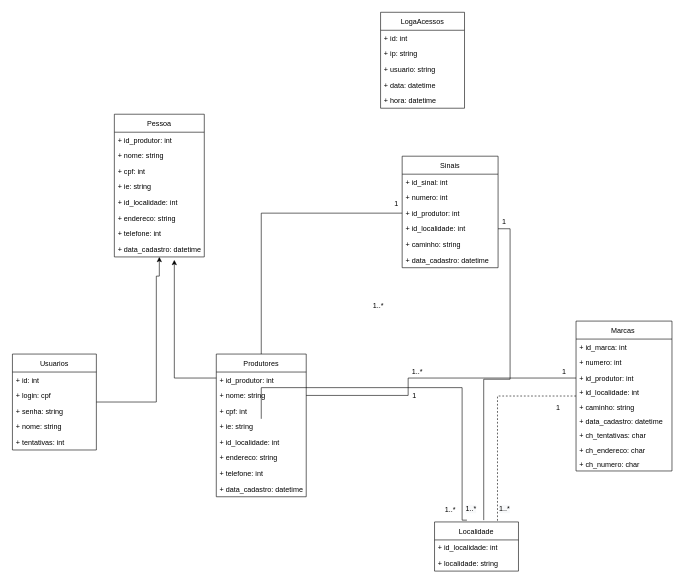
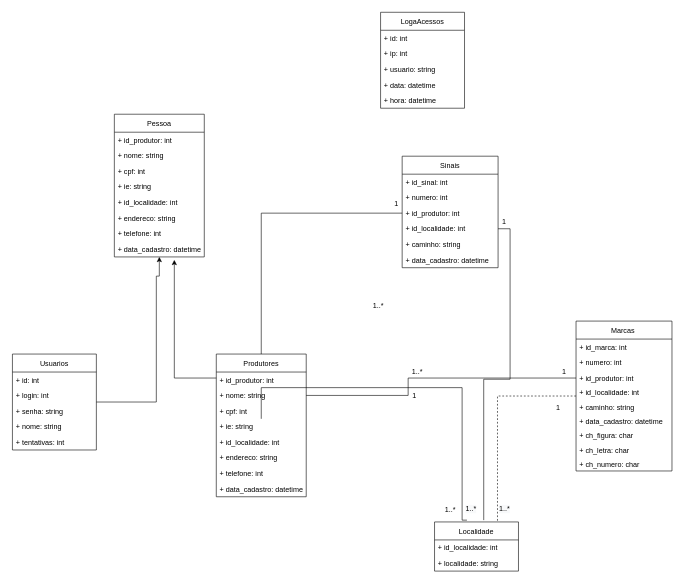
  <mxCell id="0" />
  <mxCell id="1" parent="0" />
  <mxCell id="2" value="Sinais" style="swimlane;fontStyle=0;childLayout=stackLayout;horizontal=1;startSize=30;fillColor=none;horizontalStack=0;resizeParent=1;resizeParentMax=0;resizeLast=0;collapsible=1;marginBottom=0;" parent="1" vertex="1"><mxGeometry x="670" y="260" width="160" height="186" as="geometry" /></mxCell>
  <mxCell id="3" value="+ id_sinal: int" style="text;strokeColor=none;fillColor=none;align=left;verticalAlign=top;spacingLeft=4;spacingRight=4;overflow=hidden;rotatable=0;points=[[0,0.5],[1,0.5]];portConstraint=eastwest;" parent="2" vertex="1"><mxGeometry y="30" width="160" height="26" as="geometry" /></mxCell>
  <mxCell id="4" value="+ numero: int" style="text;strokeColor=none;fillColor=none;align=left;verticalAlign=top;spacingLeft=4;spacingRight=4;overflow=hidden;rotatable=0;points=[[0,0.5],[1,0.5]];portConstraint=eastwest;" parent="2" vertex="1"><mxGeometry y="56" width="160" height="26" as="geometry" /></mxCell>
  <mxCell id="5" value="+ id_produtor: int" style="text;strokeColor=none;fillColor=none;align=left;verticalAlign=top;spacingLeft=4;spacingRight=4;overflow=hidden;rotatable=0;points=[[0,0.5],[1,0.5]];portConstraint=eastwest;" parent="2" vertex="1"><mxGeometry y="82" width="160" height="26" as="geometry" /></mxCell>
  <mxCell id="6" value="+ id_localidade: int" style="text;strokeColor=none;fillColor=none;align=left;verticalAlign=top;spacingLeft=4;spacingRight=4;overflow=hidden;rotatable=0;points=[[0,0.5],[1,0.5]];portConstraint=eastwest;" parent="2" vertex="1"><mxGeometry y="108" width="160" height="26" as="geometry" /></mxCell>
  <mxCell id="7" value="+ caminho: string" style="text;strokeColor=none;fillColor=none;align=left;verticalAlign=top;spacingLeft=4;spacingRight=4;overflow=hidden;rotatable=0;points=[[0,0.5],[1,0.5]];portConstraint=eastwest;" parent="2" vertex="1"><mxGeometry y="134" width="160" height="26" as="geometry" /></mxCell>
  <mxCell id="8" value="+ data_cadastro: datetime" style="text;strokeColor=none;fillColor=none;align=left;verticalAlign=top;spacingLeft=4;spacingRight=4;overflow=hidden;rotatable=0;points=[[0,0.5],[1,0.5]];portConstraint=eastwest;" parent="2" vertex="1"><mxGeometry y="160" width="160" height="26" as="geometry" /></mxCell>
  <mxCell id="9" style="edgeStyle=orthogonalEdgeStyle;rounded=0;orthogonalLoop=1;jettySize=auto;html=1;entryX=0.75;entryY=0;entryDx=0;entryDy=0;endArrow=none;endFill=0;dashed=1;" parent="1" source="11" target="38" edge="1"><mxGeometry relative="1" as="geometry" /></mxCell>
  <mxCell id="10" style="edgeStyle=orthogonalEdgeStyle;rounded=0;orthogonalLoop=1;jettySize=auto;html=1;entryX=1;entryY=0.5;entryDx=0;entryDy=0;endArrow=none;endFill=0;" parent="1" source="11" target="24" edge="1"><mxGeometry relative="1" as="geometry"><Array as="points"><mxPoint x="680" y="630" /></Array></mxGeometry></mxCell>
  <mxCell id="11" value="Marcas " style="swimlane;fontStyle=0;childLayout=stackLayout;horizontal=1;startSize=30;fillColor=none;horizontalStack=0;resizeParent=1;resizeParentMax=0;resizeLast=0;collapsible=1;marginBottom=0;" parent="1" vertex="1"><mxGeometry x="960" y="535" width="160" height="250" as="geometry"><mxRectangle x="610" y="600" width="80" height="30" as="alternateBounds" /></mxGeometry></mxCell>
  <mxCell id="12" value="+ id_marca: int" style="text;strokeColor=none;fillColor=none;align=left;verticalAlign=top;spacingLeft=4;spacingRight=4;overflow=hidden;rotatable=0;points=[[0,0.5],[1,0.5]];portConstraint=eastwest;" parent="11" vertex="1"><mxGeometry y="30" width="160" height="26" as="geometry" /></mxCell>
  <mxCell id="13" value="+ numero: int" style="text;strokeColor=none;fillColor=none;align=left;verticalAlign=top;spacingLeft=4;spacingRight=4;overflow=hidden;rotatable=0;points=[[0,0.5],[1,0.5]];portConstraint=eastwest;" parent="11" vertex="1"><mxGeometry y="56" width="160" height="26" as="geometry" /></mxCell>
  <mxCell id="14" value="+ id_produtor: int&#10;" style="text;strokeColor=none;fillColor=none;align=left;verticalAlign=top;spacingLeft=4;spacingRight=4;overflow=hidden;rotatable=0;points=[[0,0.5],[1,0.5]];portConstraint=eastwest;" parent="11" vertex="1"><mxGeometry y="82" width="160" height="24" as="geometry" /></mxCell>
  <mxCell id="15" value="+ id_localidade: int&#10;" style="text;strokeColor=none;fillColor=none;align=left;verticalAlign=top;spacingLeft=4;spacingRight=4;overflow=hidden;rotatable=0;points=[[0,0.5],[1,0.5]];portConstraint=eastwest;" parent="11" vertex="1"><mxGeometry y="106" width="160" height="24" as="geometry" /></mxCell>
  <mxCell id="16" value="+ caminho: string&#10;" style="text;strokeColor=none;fillColor=none;align=left;verticalAlign=top;spacingLeft=4;spacingRight=4;overflow=hidden;rotatable=0;points=[[0,0.5],[1,0.5]];portConstraint=eastwest;" parent="11" vertex="1"><mxGeometry y="130" width="160" height="24" as="geometry" /></mxCell>
  <mxCell id="17" value="+ data_cadastro: datetime&#10;" style="text;strokeColor=none;fillColor=none;align=left;verticalAlign=top;spacingLeft=4;spacingRight=4;overflow=hidden;rotatable=0;points=[[0,0.5],[1,0.5]];portConstraint=eastwest;" parent="11" vertex="1"><mxGeometry y="154" width="160" height="24" as="geometry" /></mxCell>
- <mxCell id="18" value="+ ch_tentativas: char&#10;" style="text;strokeColor=none;fillColor=none;align=left;verticalAlign=top;spacingLeft=4;spacingRight=4;overflow=hidden;rotatable=0;points=[[0,0.5],[1,0.5]];portConstraint=eastwest;" parent="11" vertex="1"><mxGeometry y="178" width="160" height="24" as="geometry" /></mxCell>
- <mxCell id="19" value="+ ch_endereco: char&#10;" style="text;strokeColor=none;fillColor=none;align=left;verticalAlign=top;spacingLeft=4;spacingRight=4;overflow=hidden;rotatable=0;points=[[0,0.5],[1,0.5]];portConstraint=eastwest;" parent="11" vertex="1"><mxGeometry y="202" width="160" height="24" as="geometry" /></mxCell>
+ <mxCell id="18" value="+ ch_figura: char&#10;" style="text;strokeColor=none;fillColor=none;align=left;verticalAlign=top;spacingLeft=4;spacingRight=4;overflow=hidden;rotatable=0;points=[[0,0.5],[1,0.5]];portConstraint=eastwest;" parent="11" vertex="1"><mxGeometry y="178" width="160" height="24" as="geometry" /></mxCell>
+ <mxCell id="19" value="+ ch_letra: char&#10;" style="text;strokeColor=none;fillColor=none;align=left;verticalAlign=top;spacingLeft=4;spacingRight=4;overflow=hidden;rotatable=0;points=[[0,0.5],[1,0.5]];portConstraint=eastwest;" parent="11" vertex="1"><mxGeometry y="202" width="160" height="24" as="geometry" /></mxCell>
  <mxCell id="20" value="+ ch_numero: char&#10;" style="text;strokeColor=none;fillColor=none;align=left;verticalAlign=top;spacingLeft=4;spacingRight=4;overflow=hidden;rotatable=0;points=[[0,0.5],[1,0.5]];portConstraint=eastwest;" parent="11" vertex="1"><mxGeometry y="226" width="160" height="24" as="geometry" /></mxCell>
  <mxCell id="21" style="edgeStyle=orthogonalEdgeStyle;rounded=0;orthogonalLoop=1;jettySize=auto;html=1;" edge="1" parent="1" source="22"><mxGeometry relative="1" as="geometry"><mxPoint x="290" y="433" as="targetPoint" /><Array as="points"><mxPoint x="290" y="630" /><mxPoint x="290" y="433" /></Array></mxGeometry></mxCell>
  <mxCell id="22" value="Produtores" style="swimlane;fontStyle=0;childLayout=stackLayout;horizontal=1;startSize=30;fillColor=none;horizontalStack=0;resizeParent=1;resizeParentMax=0;resizeLast=0;collapsible=1;marginBottom=0;" parent="1" vertex="1"><mxGeometry x="360" y="590" width="150" height="238" as="geometry" /></mxCell>
  <mxCell id="23" value="+ id_produtor: int" style="text;strokeColor=none;fillColor=none;align=left;verticalAlign=top;spacingLeft=4;spacingRight=4;overflow=hidden;rotatable=0;points=[[0,0.5],[1,0.5]];portConstraint=eastwest;" parent="22" vertex="1"><mxGeometry y="30" width="150" height="26" as="geometry" /></mxCell>
  <mxCell id="24" value="+ nome: string" style="text;strokeColor=none;fillColor=none;align=left;verticalAlign=top;spacingLeft=4;spacingRight=4;overflow=hidden;rotatable=0;points=[[0,0.5],[1,0.5]];portConstraint=eastwest;" parent="22" vertex="1"><mxGeometry y="56" width="150" height="26" as="geometry" /></mxCell>
  <mxCell id="25" value="+ cpf: int" style="text;strokeColor=none;fillColor=none;align=left;verticalAlign=top;spacingLeft=4;spacingRight=4;overflow=hidden;rotatable=0;points=[[0,0.5],[1,0.5]];portConstraint=eastwest;" parent="22" vertex="1"><mxGeometry y="82" width="150" height="26" as="geometry" /></mxCell>
  <mxCell id="26" value="+ ie: string" style="text;strokeColor=none;fillColor=none;align=left;verticalAlign=top;spacingLeft=4;spacingRight=4;overflow=hidden;rotatable=0;points=[[0,0.5],[1,0.5]];portConstraint=eastwest;" parent="22" vertex="1"><mxGeometry y="108" width="150" height="26" as="geometry" /></mxCell>
  <mxCell id="27" value="+ id_localidade: int" style="text;strokeColor=none;fillColor=none;align=left;verticalAlign=top;spacingLeft=4;spacingRight=4;overflow=hidden;rotatable=0;points=[[0,0.5],[1,0.5]];portConstraint=eastwest;" parent="22" vertex="1"><mxGeometry y="134" width="150" height="26" as="geometry" /></mxCell>
  <mxCell id="28" value="+ endereco: string" style="text;strokeColor=none;fillColor=none;align=left;verticalAlign=top;spacingLeft=4;spacingRight=4;overflow=hidden;rotatable=0;points=[[0,0.5],[1,0.5]];portConstraint=eastwest;" parent="22" vertex="1"><mxGeometry y="160" width="150" height="26" as="geometry" /></mxCell>
  <mxCell id="29" value="+ telefone: int" style="text;strokeColor=none;fillColor=none;align=left;verticalAlign=top;spacingLeft=4;spacingRight=4;overflow=hidden;rotatable=0;points=[[0,0.5],[1,0.5]];portConstraint=eastwest;" parent="22" vertex="1"><mxGeometry y="186" width="150" height="26" as="geometry" /></mxCell>
  <mxCell id="30" value="+ data_cadastro: datetime" style="text;strokeColor=none;fillColor=none;align=left;verticalAlign=top;spacingLeft=4;spacingRight=4;overflow=hidden;rotatable=0;points=[[0,0.5],[1,0.5]];portConstraint=eastwest;" parent="22" vertex="1"><mxGeometry y="212" width="150" height="26" as="geometry" /></mxCell>
  <mxCell id="31" style="edgeStyle=orthogonalEdgeStyle;rounded=0;orthogonalLoop=1;jettySize=auto;html=1;" edge="1" parent="1" source="32" target="68"><mxGeometry relative="1" as="geometry"><mxPoint x="300" y="440" as="targetPoint" /><Array as="points"><mxPoint x="260" y="670" /><mxPoint x="260" y="460" /><mxPoint x="265" y="460" /></Array></mxGeometry></mxCell>
  <mxCell id="32" value="Usuarios" style="swimlane;fontStyle=0;childLayout=stackLayout;horizontal=1;startSize=30;fillColor=none;horizontalStack=0;resizeParent=1;resizeParentMax=0;resizeLast=0;collapsible=1;marginBottom=0;" parent="1" vertex="1"><mxGeometry x="20" y="590" width="140" height="160" as="geometry" /></mxCell>
  <mxCell id="33" value="+ id: int" style="text;strokeColor=none;fillColor=none;align=left;verticalAlign=top;spacingLeft=4;spacingRight=4;overflow=hidden;rotatable=0;points=[[0,0.5],[1,0.5]];portConstraint=eastwest;" parent="32" vertex="1"><mxGeometry y="30" width="140" height="26" as="geometry" /></mxCell>
- <mxCell id="34" value="+ login: cpf" style="text;strokeColor=none;fillColor=none;align=left;verticalAlign=top;spacingLeft=4;spacingRight=4;overflow=hidden;rotatable=0;points=[[0,0.5],[1,0.5]];portConstraint=eastwest;" parent="32" vertex="1"><mxGeometry y="56" width="140" height="26" as="geometry" /></mxCell>
+ <mxCell id="34" value="+ login: int" style="text;strokeColor=none;fillColor=none;align=left;verticalAlign=top;spacingLeft=4;spacingRight=4;overflow=hidden;rotatable=0;points=[[0,0.5],[1,0.5]];portConstraint=eastwest;" parent="32" vertex="1"><mxGeometry y="56" width="140" height="26" as="geometry" /></mxCell>
  <mxCell id="35" value="+ senha: string" style="text;strokeColor=none;fillColor=none;align=left;verticalAlign=top;spacingLeft=4;spacingRight=4;overflow=hidden;rotatable=0;points=[[0,0.5],[1,0.5]];portConstraint=eastwest;" parent="32" vertex="1"><mxGeometry y="82" width="140" height="26" as="geometry" /></mxCell>
  <mxCell id="36" value="+ nome: string" style="text;strokeColor=none;fillColor=none;align=left;verticalAlign=top;spacingLeft=4;spacingRight=4;overflow=hidden;rotatable=0;points=[[0,0.5],[1,0.5]];portConstraint=eastwest;" parent="32" vertex="1"><mxGeometry y="108" width="140" height="26" as="geometry" /></mxCell>
  <mxCell id="37" value="+ tentativas: int" style="text;strokeColor=none;fillColor=none;align=left;verticalAlign=top;spacingLeft=4;spacingRight=4;overflow=hidden;rotatable=0;points=[[0,0.5],[1,0.5]];portConstraint=eastwest;" parent="32" vertex="1"><mxGeometry y="134" width="140" height="26" as="geometry" /></mxCell>
  <mxCell id="38" value="Localidade" style="swimlane;fontStyle=0;childLayout=stackLayout;horizontal=1;startSize=30;fillColor=none;horizontalStack=0;resizeParent=1;resizeParentMax=0;resizeLast=0;collapsible=1;marginBottom=0;" parent="1" vertex="1"><mxGeometry x="724" y="870" width="140" height="82" as="geometry" /></mxCell>
  <mxCell id="39" value="+ id_localidade: int" style="text;strokeColor=none;fillColor=none;align=left;verticalAlign=top;spacingLeft=4;spacingRight=4;overflow=hidden;rotatable=0;points=[[0,0.5],[1,0.5]];portConstraint=eastwest;" parent="38" vertex="1"><mxGeometry y="30" width="140" height="26" as="geometry" /></mxCell>
  <mxCell id="40" value="+ localidade: string" style="text;strokeColor=none;fillColor=none;align=left;verticalAlign=top;spacingLeft=4;spacingRight=4;overflow=hidden;rotatable=0;points=[[0,0.5],[1,0.5]];portConstraint=eastwest;" parent="38" vertex="1"><mxGeometry y="56" width="140" height="26" as="geometry" /></mxCell>
  <mxCell id="41" style="edgeStyle=orthogonalEdgeStyle;rounded=0;orthogonalLoop=1;jettySize=auto;html=1;entryX=0.386;entryY=-0.037;entryDx=0;entryDy=0;entryPerimeter=0;endArrow=none;endFill=0;" parent="1" source="26" target="38" edge="1"><mxGeometry relative="1" as="geometry"><Array as="points"><mxPoint x="770" y="646" /><mxPoint x="770" y="867" /></Array></mxGeometry></mxCell>
  <mxCell id="42" value="1" style="text;html=1;align=center;verticalAlign=middle;resizable=0;points=[];autosize=1;strokeColor=none;fillColor=none;" parent="1" vertex="1"><mxGeometry x="680" y="650" width="20" height="20" as="geometry" /></mxCell>
  <mxCell id="43" value="1..*" style="text;html=1;align=center;verticalAlign=middle;resizable=0;points=[];autosize=1;strokeColor=none;fillColor=none;" parent="1" vertex="1"><mxGeometry x="735" y="840" width="30" height="20" as="geometry" /></mxCell>
  <mxCell id="44" value="1" style="text;html=1;align=center;verticalAlign=middle;resizable=0;points=[];autosize=1;strokeColor=none;fillColor=none;" parent="1" vertex="1"><mxGeometry x="920" y="670" width="20" height="20" as="geometry" /></mxCell>
  <mxCell id="45" value="&lt;span style=&quot;color: rgb(0, 0, 0); font-family: helvetica; font-size: 12px; font-style: normal; font-weight: 400; letter-spacing: normal; text-align: center; text-indent: 0px; text-transform: none; word-spacing: 0px; background-color: rgb(248, 249, 250); display: inline; float: none;&quot;&gt;1..*&lt;/span&gt;" style="text;whiteSpace=wrap;html=1;" parent="1" vertex="1"><mxGeometry x="830" y="835" width="40" height="30" as="geometry" /></mxCell>
  <mxCell id="46" value="1" style="text;html=1;align=center;verticalAlign=middle;resizable=0;points=[];autosize=1;strokeColor=none;fillColor=none;" parent="1" vertex="1"><mxGeometry x="930" y="610" width="20" height="20" as="geometry" /></mxCell>
  <mxCell id="47" value="1..*" style="text;html=1;align=center;verticalAlign=middle;resizable=0;points=[];autosize=1;strokeColor=none;fillColor=none;" parent="1" vertex="1"><mxGeometry x="680" y="610" width="30" height="20" as="geometry" /></mxCell>
  <mxCell id="48" style="edgeStyle=orthogonalEdgeStyle;rounded=0;orthogonalLoop=1;jettySize=auto;html=1;entryX=0.586;entryY=-0.037;entryDx=0;entryDy=0;entryPerimeter=0;endArrow=none;endFill=0;" parent="1" source="6" target="38" edge="1"><mxGeometry relative="1" as="geometry" /></mxCell>
  <mxCell id="49" value="&lt;span style=&quot;color: rgb(0, 0, 0); font-family: helvetica; font-size: 12px; font-style: normal; font-weight: 400; letter-spacing: normal; text-align: center; text-indent: 0px; text-transform: none; word-spacing: 0px; background-color: rgb(248, 249, 250); display: inline; float: none;&quot;&gt;1..*&lt;/span&gt;" style="text;whiteSpace=wrap;html=1;" parent="1" vertex="1"><mxGeometry x="774" y="835" width="40" height="30" as="geometry" /></mxCell>
  <mxCell id="50" style="edgeStyle=orthogonalEdgeStyle;rounded=0;orthogonalLoop=1;jettySize=auto;html=1;entryX=0.5;entryY=0;entryDx=0;entryDy=0;endArrow=none;endFill=0;" parent="1" source="5" target="22" edge="1"><mxGeometry relative="1" as="geometry" /></mxCell>
  <mxCell id="51" value="1" style="text;html=1;align=center;verticalAlign=middle;resizable=0;points=[];autosize=1;strokeColor=none;fillColor=none;" parent="1" vertex="1"><mxGeometry x="830" y="360" width="20" height="20" as="geometry" /></mxCell>
  <mxCell id="52" value="1" style="text;html=1;align=center;verticalAlign=middle;resizable=0;points=[];autosize=1;strokeColor=none;fillColor=none;" parent="1" vertex="1"><mxGeometry x="650" y="330" width="20" height="20" as="geometry" /></mxCell>
  <mxCell id="53" value="1..*" style="text;html=1;align=center;verticalAlign=middle;resizable=0;points=[];autosize=1;strokeColor=none;fillColor=none;" parent="1" vertex="1"><mxGeometry x="615" y="500" width="30" height="20" as="geometry" /></mxCell>
  <mxCell id="54" value="LogaAcessos" style="swimlane;fontStyle=0;childLayout=stackLayout;horizontal=1;startSize=30;fillColor=none;horizontalStack=0;resizeParent=1;resizeParentMax=0;resizeLast=0;collapsible=1;marginBottom=0;" parent="1" vertex="1"><mxGeometry x="634" y="20" width="140" height="160" as="geometry" /></mxCell>
  <mxCell id="55" value="+ id: int" style="text;strokeColor=none;fillColor=none;align=left;verticalAlign=top;spacingLeft=4;spacingRight=4;overflow=hidden;rotatable=0;points=[[0,0.5],[1,0.5]];portConstraint=eastwest;" parent="54" vertex="1"><mxGeometry y="30" width="140" height="26" as="geometry" /></mxCell>
- <mxCell id="56" value="+ ip: string" style="text;strokeColor=none;fillColor=none;align=left;verticalAlign=top;spacingLeft=4;spacingRight=4;overflow=hidden;rotatable=0;points=[[0,0.5],[1,0.5]];portConstraint=eastwest;" parent="54" vertex="1"><mxGeometry y="56" width="140" height="26" as="geometry" /></mxCell>
+ <mxCell id="56" value="+ ip: int" style="text;strokeColor=none;fillColor=none;align=left;verticalAlign=top;spacingLeft=4;spacingRight=4;overflow=hidden;rotatable=0;points=[[0,0.5],[1,0.5]];portConstraint=eastwest;" parent="54" vertex="1"><mxGeometry y="56" width="140" height="26" as="geometry" /></mxCell>
  <mxCell id="57" value="+ usuario: string" style="text;strokeColor=none;fillColor=none;align=left;verticalAlign=top;spacingLeft=4;spacingRight=4;overflow=hidden;rotatable=0;points=[[0,0.5],[1,0.5]];portConstraint=eastwest;" parent="54" vertex="1"><mxGeometry y="82" width="140" height="26" as="geometry" /></mxCell>
  <mxCell id="58" value="+ data: datetime" style="text;strokeColor=none;fillColor=none;align=left;verticalAlign=top;spacingLeft=4;spacingRight=4;overflow=hidden;rotatable=0;points=[[0,0.5],[1,0.5]];portConstraint=eastwest;" parent="54" vertex="1"><mxGeometry y="108" width="140" height="26" as="geometry" /></mxCell>
  <mxCell id="59" value="+ hora: datetime" style="text;strokeColor=none;fillColor=none;align=left;verticalAlign=top;spacingLeft=4;spacingRight=4;overflow=hidden;rotatable=0;points=[[0,0.5],[1,0.5]];portConstraint=eastwest;" parent="54" vertex="1"><mxGeometry y="134" width="140" height="26" as="geometry" /></mxCell>
  <mxCell id="60" value="Pessoa" style="swimlane;fontStyle=0;childLayout=stackLayout;horizontal=1;startSize=30;fillColor=none;horizontalStack=0;resizeParent=1;resizeParentMax=0;resizeLast=0;collapsible=1;marginBottom=0;" vertex="1" parent="1"><mxGeometry x="190" y="190" width="150" height="238" as="geometry" /></mxCell>
  <mxCell id="61" value="+ id_produtor: int" style="text;strokeColor=none;fillColor=none;align=left;verticalAlign=top;spacingLeft=4;spacingRight=4;overflow=hidden;rotatable=0;points=[[0,0.5],[1,0.5]];portConstraint=eastwest;" vertex="1" parent="60"><mxGeometry y="30" width="150" height="26" as="geometry" /></mxCell>
  <mxCell id="62" value="+ nome: string" style="text;strokeColor=none;fillColor=none;align=left;verticalAlign=top;spacingLeft=4;spacingRight=4;overflow=hidden;rotatable=0;points=[[0,0.5],[1,0.5]];portConstraint=eastwest;" vertex="1" parent="60"><mxGeometry y="56" width="150" height="26" as="geometry" /></mxCell>
  <mxCell id="63" value="+ cpf: int" style="text;strokeColor=none;fillColor=none;align=left;verticalAlign=top;spacingLeft=4;spacingRight=4;overflow=hidden;rotatable=0;points=[[0,0.5],[1,0.5]];portConstraint=eastwest;" vertex="1" parent="60"><mxGeometry y="82" width="150" height="26" as="geometry" /></mxCell>
  <mxCell id="64" value="+ ie: string" style="text;strokeColor=none;fillColor=none;align=left;verticalAlign=top;spacingLeft=4;spacingRight=4;overflow=hidden;rotatable=0;points=[[0,0.5],[1,0.5]];portConstraint=eastwest;" vertex="1" parent="60"><mxGeometry y="108" width="150" height="26" as="geometry" /></mxCell>
  <mxCell id="65" value="+ id_localidade: int" style="text;strokeColor=none;fillColor=none;align=left;verticalAlign=top;spacingLeft=4;spacingRight=4;overflow=hidden;rotatable=0;points=[[0,0.5],[1,0.5]];portConstraint=eastwest;" vertex="1" parent="60"><mxGeometry y="134" width="150" height="26" as="geometry" /></mxCell>
  <mxCell id="66" value="+ endereco: string" style="text;strokeColor=none;fillColor=none;align=left;verticalAlign=top;spacingLeft=4;spacingRight=4;overflow=hidden;rotatable=0;points=[[0,0.5],[1,0.5]];portConstraint=eastwest;" vertex="1" parent="60"><mxGeometry y="160" width="150" height="26" as="geometry" /></mxCell>
  <mxCell id="67" value="+ telefone: int" style="text;strokeColor=none;fillColor=none;align=left;verticalAlign=top;spacingLeft=4;spacingRight=4;overflow=hidden;rotatable=0;points=[[0,0.5],[1,0.5]];portConstraint=eastwest;" vertex="1" parent="60"><mxGeometry y="186" width="150" height="26" as="geometry" /></mxCell>
  <mxCell id="68" value="+ data_cadastro: datetime" style="text;strokeColor=none;fillColor=none;align=left;verticalAlign=top;spacingLeft=4;spacingRight=4;overflow=hidden;rotatable=0;points=[[0,0.5],[1,0.5]];portConstraint=eastwest;" vertex="1" parent="60"><mxGeometry y="212" width="150" height="26" as="geometry" /></mxCell>
